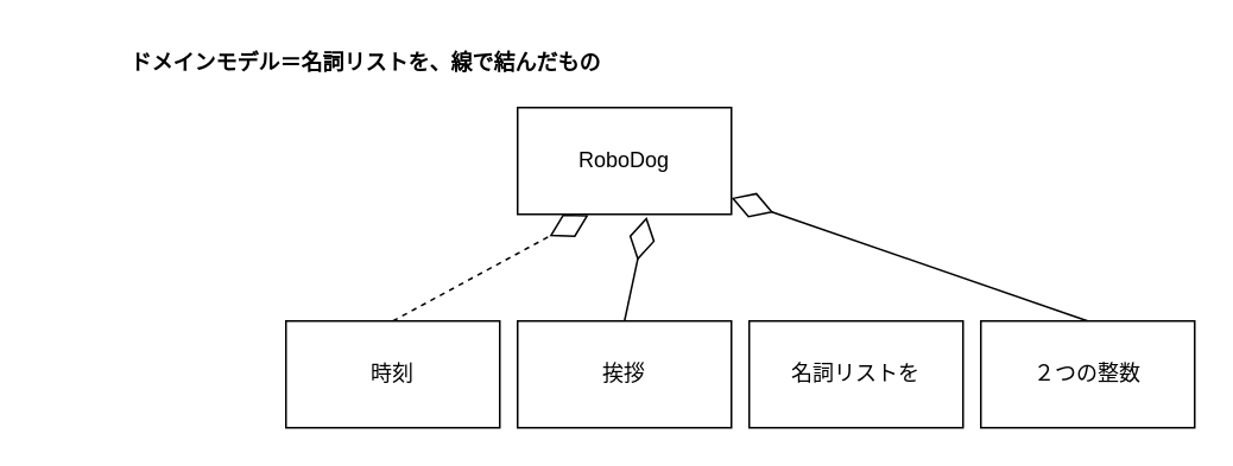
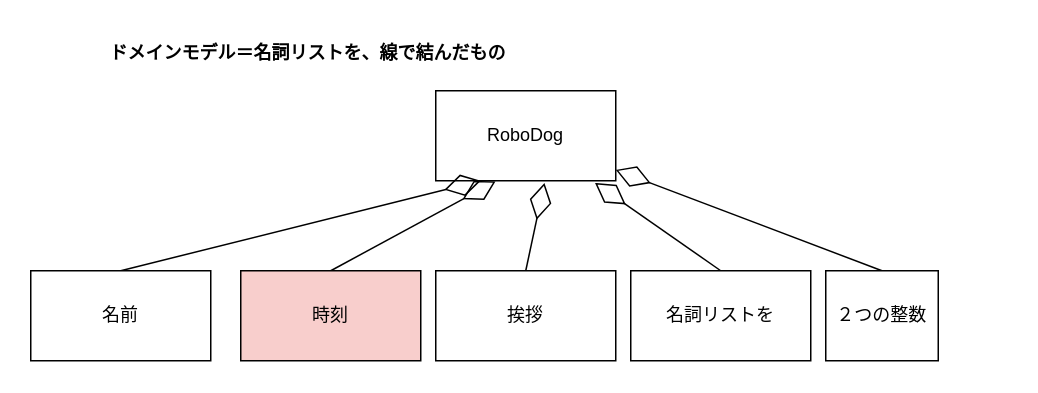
  <mxCell id="0" />
  <mxCell id="1" parent="0" />
  <mxCell id="2" value="RoboDog" style="rounded=0;whiteSpace=wrap;html=1;" parent="1" vertex="1"><mxGeometry x="290" y="60" width="120" height="60" as="geometry" /></mxCell>
- <mxCell id="5" value="" style="endArrow=diamondThin;html=1;rounded=0;endFill=0;strokeWidth=1;jumpSize=6;endSize=22;entryX=0.332;entryY=1.007;entryDx=0;entryDy=0;exitX=0.5;exitY=0;exitDx=0;exitDy=0;entryPerimeter=0;dashed=1;" edge="1" parent="1" source="6" target="2"><mxGeometry width="50" height="50" relative="1" as="geometry"><mxPoint x="470" y="620" as="sourcePoint" /><mxPoint x="300" y="180" as="targetPoint" /></mxGeometry></mxCell>
- <mxCell id="6" value="時刻" style="rounded=0;whiteSpace=wrap;html=1;" vertex="1" parent="1"><mxGeometry x="160" y="180" width="120" height="60" as="geometry" /></mxCell>
+ <mxCell id="3" value="" style="endArrow=diamondThin;html=1;rounded=0;endFill=0;strokeWidth=1;jumpSize=6;endSize=22;entryX=0.25;entryY=1;entryDx=0;entryDy=0;exitX=0.5;exitY=0;exitDx=0;exitDy=0;" edge="1" parent="1" source="4" target="2"><mxGeometry width="50" height="50" relative="1" as="geometry"><mxPoint x="320" y="560" as="sourcePoint" /><mxPoint x="130" y="170" as="targetPoint" /></mxGeometry></mxCell>
+ <mxCell id="4" value="名前" style="rounded=0;whiteSpace=wrap;html=1;" vertex="1" parent="1"><mxGeometry x="20" y="180" width="120" height="60" as="geometry" /></mxCell>
+ <mxCell id="5" value="" style="endArrow=diamondThin;html=1;rounded=0;endFill=0;strokeWidth=1;jumpSize=6;endSize=22;entryX=0.332;entryY=1.007;entryDx=0;entryDy=0;exitX=0.5;exitY=0;exitDx=0;exitDy=0;entryPerimeter=0;" edge="1" parent="1" source="6" target="2"><mxGeometry width="50" height="50" relative="1" as="geometry"><mxPoint x="470" y="620" as="sourcePoint" /><mxPoint x="300" y="180" as="targetPoint" /></mxGeometry></mxCell>
+ <mxCell id="6" value="時刻" style="rounded=0;whiteSpace=wrap;html=1;fillColor=#f8cecc;" vertex="1" parent="1"><mxGeometry x="160" y="180" width="120" height="60" as="geometry" /></mxCell>
  <mxCell id="7" value="" style="endArrow=diamondThin;html=1;rounded=0;endFill=0;strokeWidth=1;jumpSize=6;endSize=22;entryX=0.604;entryY=1.025;entryDx=0;entryDy=0;exitX=0.5;exitY=0;exitDx=0;exitDy=0;entryPerimeter=0;" edge="1" parent="1" source="8" target="2"><mxGeometry width="50" height="50" relative="1" as="geometry"><mxPoint x="640" y="600" as="sourcePoint" /><mxPoint x="470" y="160" as="targetPoint" /></mxGeometry></mxCell>
  <mxCell id="8" value="挨拶" style="rounded=0;whiteSpace=wrap;html=1;" vertex="1" parent="1"><mxGeometry x="290" y="180" width="120" height="60" as="geometry" /></mxCell>
+ <mxCell id="9" value="" style="endArrow=diamondThin;html=1;rounded=0;endFill=0;strokeWidth=1;jumpSize=6;endSize=22;entryX=0.885;entryY=1.025;entryDx=0;entryDy=0;exitX=0.5;exitY=0;exitDx=0;exitDy=0;entryPerimeter=0;" edge="1" parent="1" source="10" target="2"><mxGeometry width="50" height="50" relative="1" as="geometry"><mxPoint x="800" y="580" as="sourcePoint" /><mxPoint x="630" y="140" as="targetPoint" /></mxGeometry></mxCell>
  <mxCell id="10" value="名詞リストを" style="rounded=0;whiteSpace=wrap;html=1;" vertex="1" parent="1"><mxGeometry x="420" y="180" width="120" height="60" as="geometry" /></mxCell>
  <mxCell id="11" value="" style="endArrow=diamondThin;html=1;rounded=0;endFill=0;strokeWidth=1;jumpSize=6;endSize=22;exitX=0.5;exitY=0;exitDx=0;exitDy=0;" edge="1" parent="1" source="12" target="2"><mxGeometry width="50" height="50" relative="1" as="geometry"><mxPoint x="650" y="670" as="sourcePoint" /><mxPoint x="480" y="230" as="targetPoint" /></mxGeometry></mxCell>
- <mxCell id="12" value="２つの整数" style="rounded=0;whiteSpace=wrap;html=1;" vertex="1" parent="1"><mxGeometry x="550" y="180" width="120" height="60" as="geometry" /></mxCell>
+ <mxCell id="12" value="２つの整数" style="rounded=0;whiteSpace=wrap;html=1;" vertex="1" parent="1"><mxGeometry x="550" y="180" width="75" height="60" as="geometry" /></mxCell>
  <mxCell id="13" value="ドメインモデル＝名詞リストを、線で結んだもの" style="text;html=1;align=center;verticalAlign=middle;whiteSpace=wrap;rounded=0;fontStyle=1" vertex="1" parent="1"><mxGeometry x="20" width="370" height="30" as="geometry" y="20" /></mxCell>
